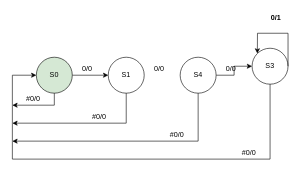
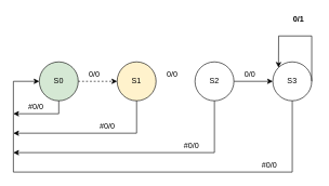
  <mxCell id="0" />
  <mxCell id="1" parent="0" />
- <mxCell id="2" value="S1" style="ellipse;whiteSpace=wrap;html=1;aspect=fixed;" vertex="1" parent="1"><mxGeometry x="180" y="95" width="60" height="60" as="geometry" /></mxCell>
- <mxCell id="3" value="" style="edgeStyle=orthogonalEdgeStyle;rounded=0;orthogonalLoop=1;jettySize=auto;html=1;" edge="1" parent="1" source="4" target="2"><mxGeometry relative="1" as="geometry" /></mxCell>
+ <mxCell id="2" value="S1" style="ellipse;whiteSpace=wrap;html=1;aspect=fixed;fillColor=#fff2cc;" vertex="1" parent="1"><mxGeometry x="180" y="95" width="60" height="60" as="geometry" /></mxCell>
+ <mxCell id="3" value="" style="edgeStyle=orthogonalEdgeStyle;rounded=0;orthogonalLoop=1;jettySize=auto;html=1;dashed=1;" edge="1" parent="1" source="4" target="2"><mxGeometry relative="1" as="geometry" /></mxCell>
  <mxCell id="4" value="S0" style="ellipse;whiteSpace=wrap;html=1;aspect=fixed;fillColor=#d5e8d4;" vertex="1" parent="1"><mxGeometry x="60" y="95" width="60" height="60" as="geometry" /></mxCell>
  <mxCell id="5" value="" style="edgeStyle=orthogonalEdgeStyle;rounded=0;orthogonalLoop=1;jettySize=auto;html=1;" edge="1" parent="1" source="6" target="7"><mxGeometry relative="1" as="geometry" /></mxCell>
- <mxCell id="6" value="S4" style="ellipse;whiteSpace=wrap;html=1;aspect=fixed;" vertex="1" parent="1"><mxGeometry x="300" y="95" width="60" height="60" as="geometry" /></mxCell>
- <mxCell id="7" value="S3" style="ellipse;whiteSpace=wrap;html=1;aspect=fixed;" vertex="1" parent="1"><mxGeometry x="420" y="80" width="60" height="60" as="geometry" /></mxCell>
+ <mxCell id="6" value="S2" style="ellipse;whiteSpace=wrap;html=1;aspect=fixed;" vertex="1" parent="1"><mxGeometry x="300" y="95" width="60" height="60" as="geometry" /></mxCell>
+ <mxCell id="7" value="S3" style="ellipse;whiteSpace=wrap;html=1;aspect=fixed;" vertex="1" parent="1"><mxGeometry x="420" y="95" width="60" height="60" as="geometry" /></mxCell>
  <mxCell id="8" value="" style="endArrow=classic;html=1;rounded=0;exitX=0.5;exitY=1;exitDx=0;exitDy=0;" edge="1" parent="1" source="4"><mxGeometry width="50" height="50" relative="1" as="geometry"><mxPoint x="300" y="225" as="sourcePoint" /><mxPoint x="20" y="175" as="targetPoint" /><Array as="points"><mxPoint x="90" y="175" /></Array></mxGeometry></mxCell>
  <mxCell id="9" value="" style="endArrow=classic;html=1;rounded=0;exitX=0.5;exitY=1;exitDx=0;exitDy=0;" edge="1" parent="1" source="2"><mxGeometry width="50" height="50" relative="1" as="geometry"><mxPoint x="300" y="225" as="sourcePoint" /><mxPoint x="20" y="205" as="targetPoint" /><Array as="points"><mxPoint x="210" y="205" /></Array></mxGeometry></mxCell>
  <mxCell id="10" value="" style="endArrow=classic;html=1;rounded=0;exitX=0.5;exitY=1;exitDx=0;exitDy=0;" edge="1" parent="1" source="6"><mxGeometry width="50" height="50" relative="1" as="geometry"><mxPoint x="300" y="225" as="sourcePoint" /><mxPoint x="20" y="235" as="targetPoint" /><Array as="points"><mxPoint x="330" y="235" /></Array></mxGeometry></mxCell>
  <mxCell id="11" value="" style="endArrow=classic;html=1;rounded=0;exitX=0.5;exitY=1;exitDx=0;exitDy=0;entryX=0;entryY=0.5;entryDx=0;entryDy=0;" edge="1" parent="1" source="7" target="4"><mxGeometry width="50" height="50" relative="1" as="geometry"><mxPoint x="300" y="225" as="sourcePoint" /><mxPoint x="20" y="265" as="targetPoint" /><Array as="points"><mxPoint x="450" y="265" /><mxPoint x="20" y="265" /><mxPoint x="20" y="125" /></Array></mxGeometry></mxCell>
  <mxCell id="12" value="0/0" style="text;html=1;strokeColor=none;fillColor=none;align=center;verticalAlign=middle;whiteSpace=wrap;rounded=0;" vertex="1" parent="1"><mxGeometry x="120" y="105" width="50" height="20" as="geometry" /></mxCell>
  <mxCell id="13" value="0/0" style="text;html=1;strokeColor=none;fillColor=none;align=center;verticalAlign=middle;whiteSpace=wrap;rounded=0;" vertex="1" parent="1"><mxGeometry x="240" y="105" width="50" height="20" as="geometry" /></mxCell>
  <mxCell id="14" value="0/0" style="text;html=1;strokeColor=none;fillColor=none;align=center;verticalAlign=middle;whiteSpace=wrap;rounded=0;" vertex="1" parent="1"><mxGeometry x="360" y="105" width="50" height="20" as="geometry" /></mxCell>
  <mxCell id="15" value="#0/0" style="text;html=1;strokeColor=none;fillColor=none;align=center;verticalAlign=middle;whiteSpace=wrap;rounded=0;" vertex="1" parent="1"><mxGeometry x="30" y="155" width="50" height="20" as="geometry" /></mxCell>
  <mxCell id="16" value="#0/0" style="text;html=1;strokeColor=none;fillColor=none;align=center;verticalAlign=middle;whiteSpace=wrap;rounded=0;" vertex="1" parent="1"><mxGeometry x="140" y="185" width="50" height="20" as="geometry" /></mxCell>
  <mxCell id="17" value="#0/0" style="text;html=1;strokeColor=none;fillColor=none;align=center;verticalAlign=middle;whiteSpace=wrap;rounded=0;" vertex="1" parent="1"><mxGeometry x="270" y="215" width="50" height="20" as="geometry" /></mxCell>
  <mxCell id="18" value="#0/0" style="text;html=1;strokeColor=none;fillColor=none;align=center;verticalAlign=middle;whiteSpace=wrap;rounded=0;" vertex="1" parent="1"><mxGeometry x="390" y="245" width="50" height="20" as="geometry" /></mxCell>
  <mxCell id="19" value="" style="endArrow=classic;html=1;rounded=0;exitX=1;exitY=0.5;exitDx=0;exitDy=0;entryX=0;entryY=0;entryDx=0;entryDy=0;" edge="1" parent="1" source="7" target="7"><mxGeometry width="50" height="50" relative="1" as="geometry"><mxPoint x="300" y="225" as="sourcePoint" /><mxPoint x="350" y="175" as="targetPoint" /><Array as="points"><mxPoint x="480" y="55" /><mxPoint x="429" y="55" /></Array></mxGeometry></mxCell>
  <mxCell id="20" value="&lt;b&gt;0/1&lt;/b&gt;" style="text;html=1;strokeColor=none;fillColor=none;align=center;verticalAlign=middle;whiteSpace=wrap;rounded=0;" vertex="1" parent="1"><mxGeometry x="435" y="20" width="50" height="20" as="geometry" /></mxCell>
